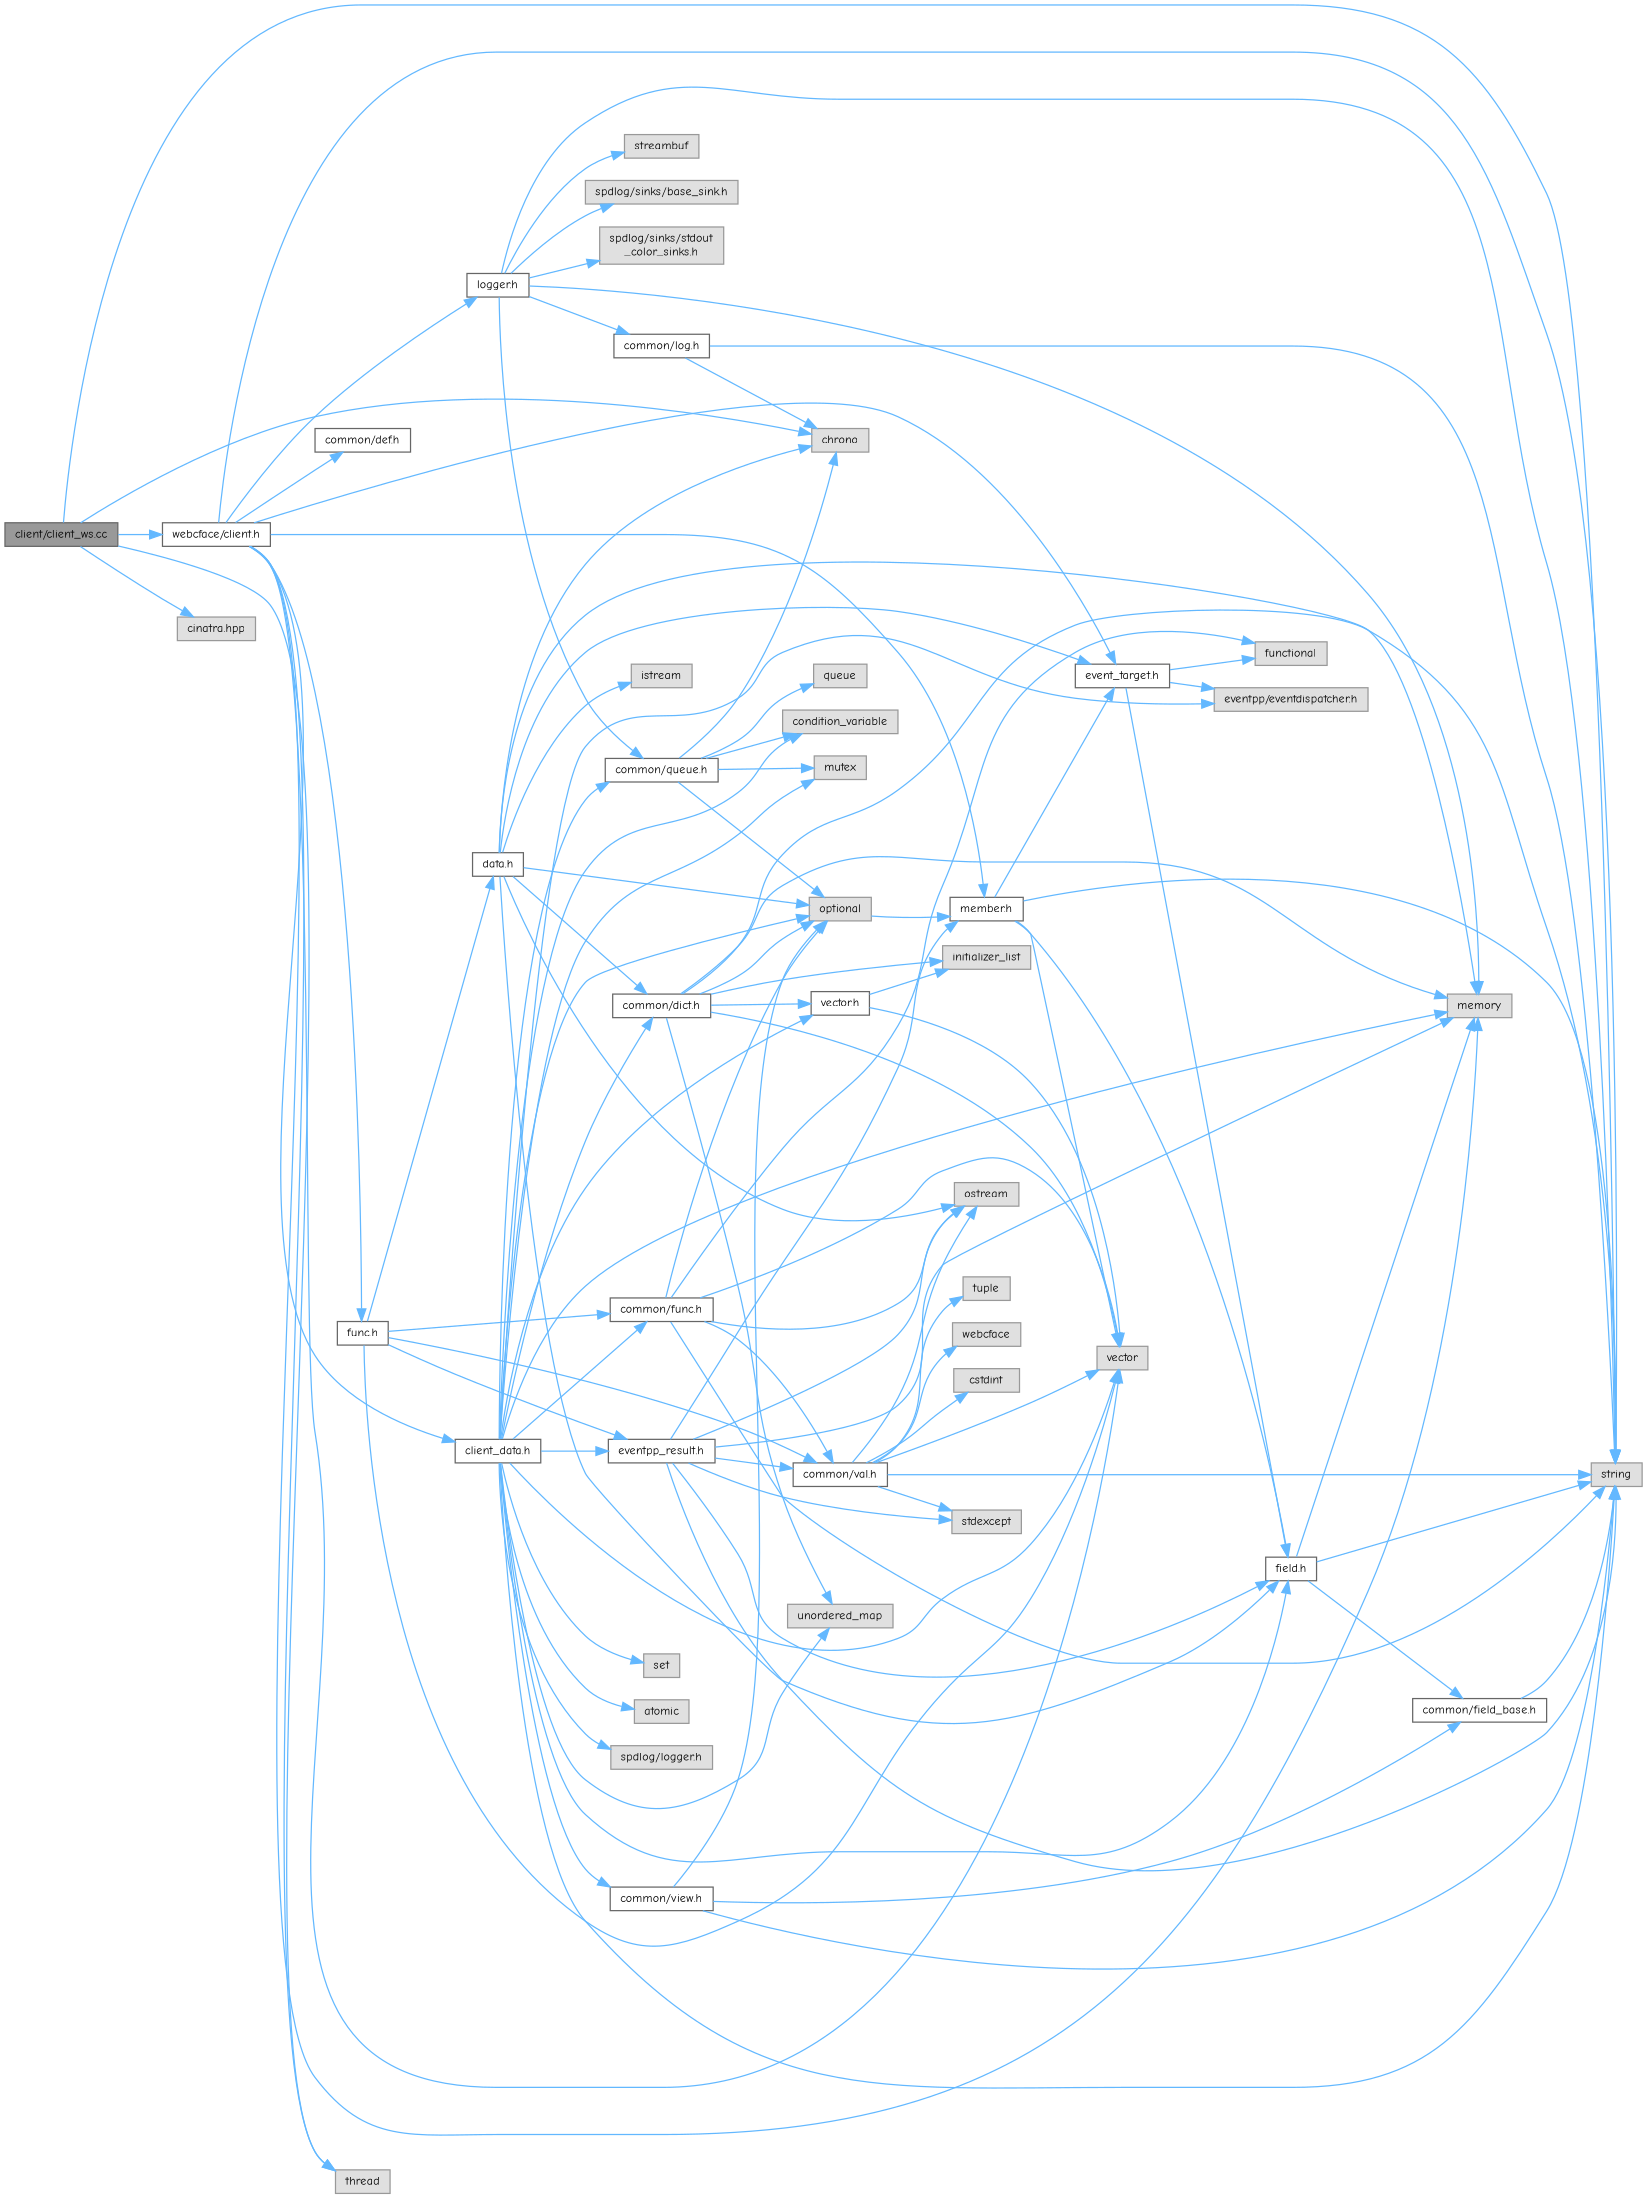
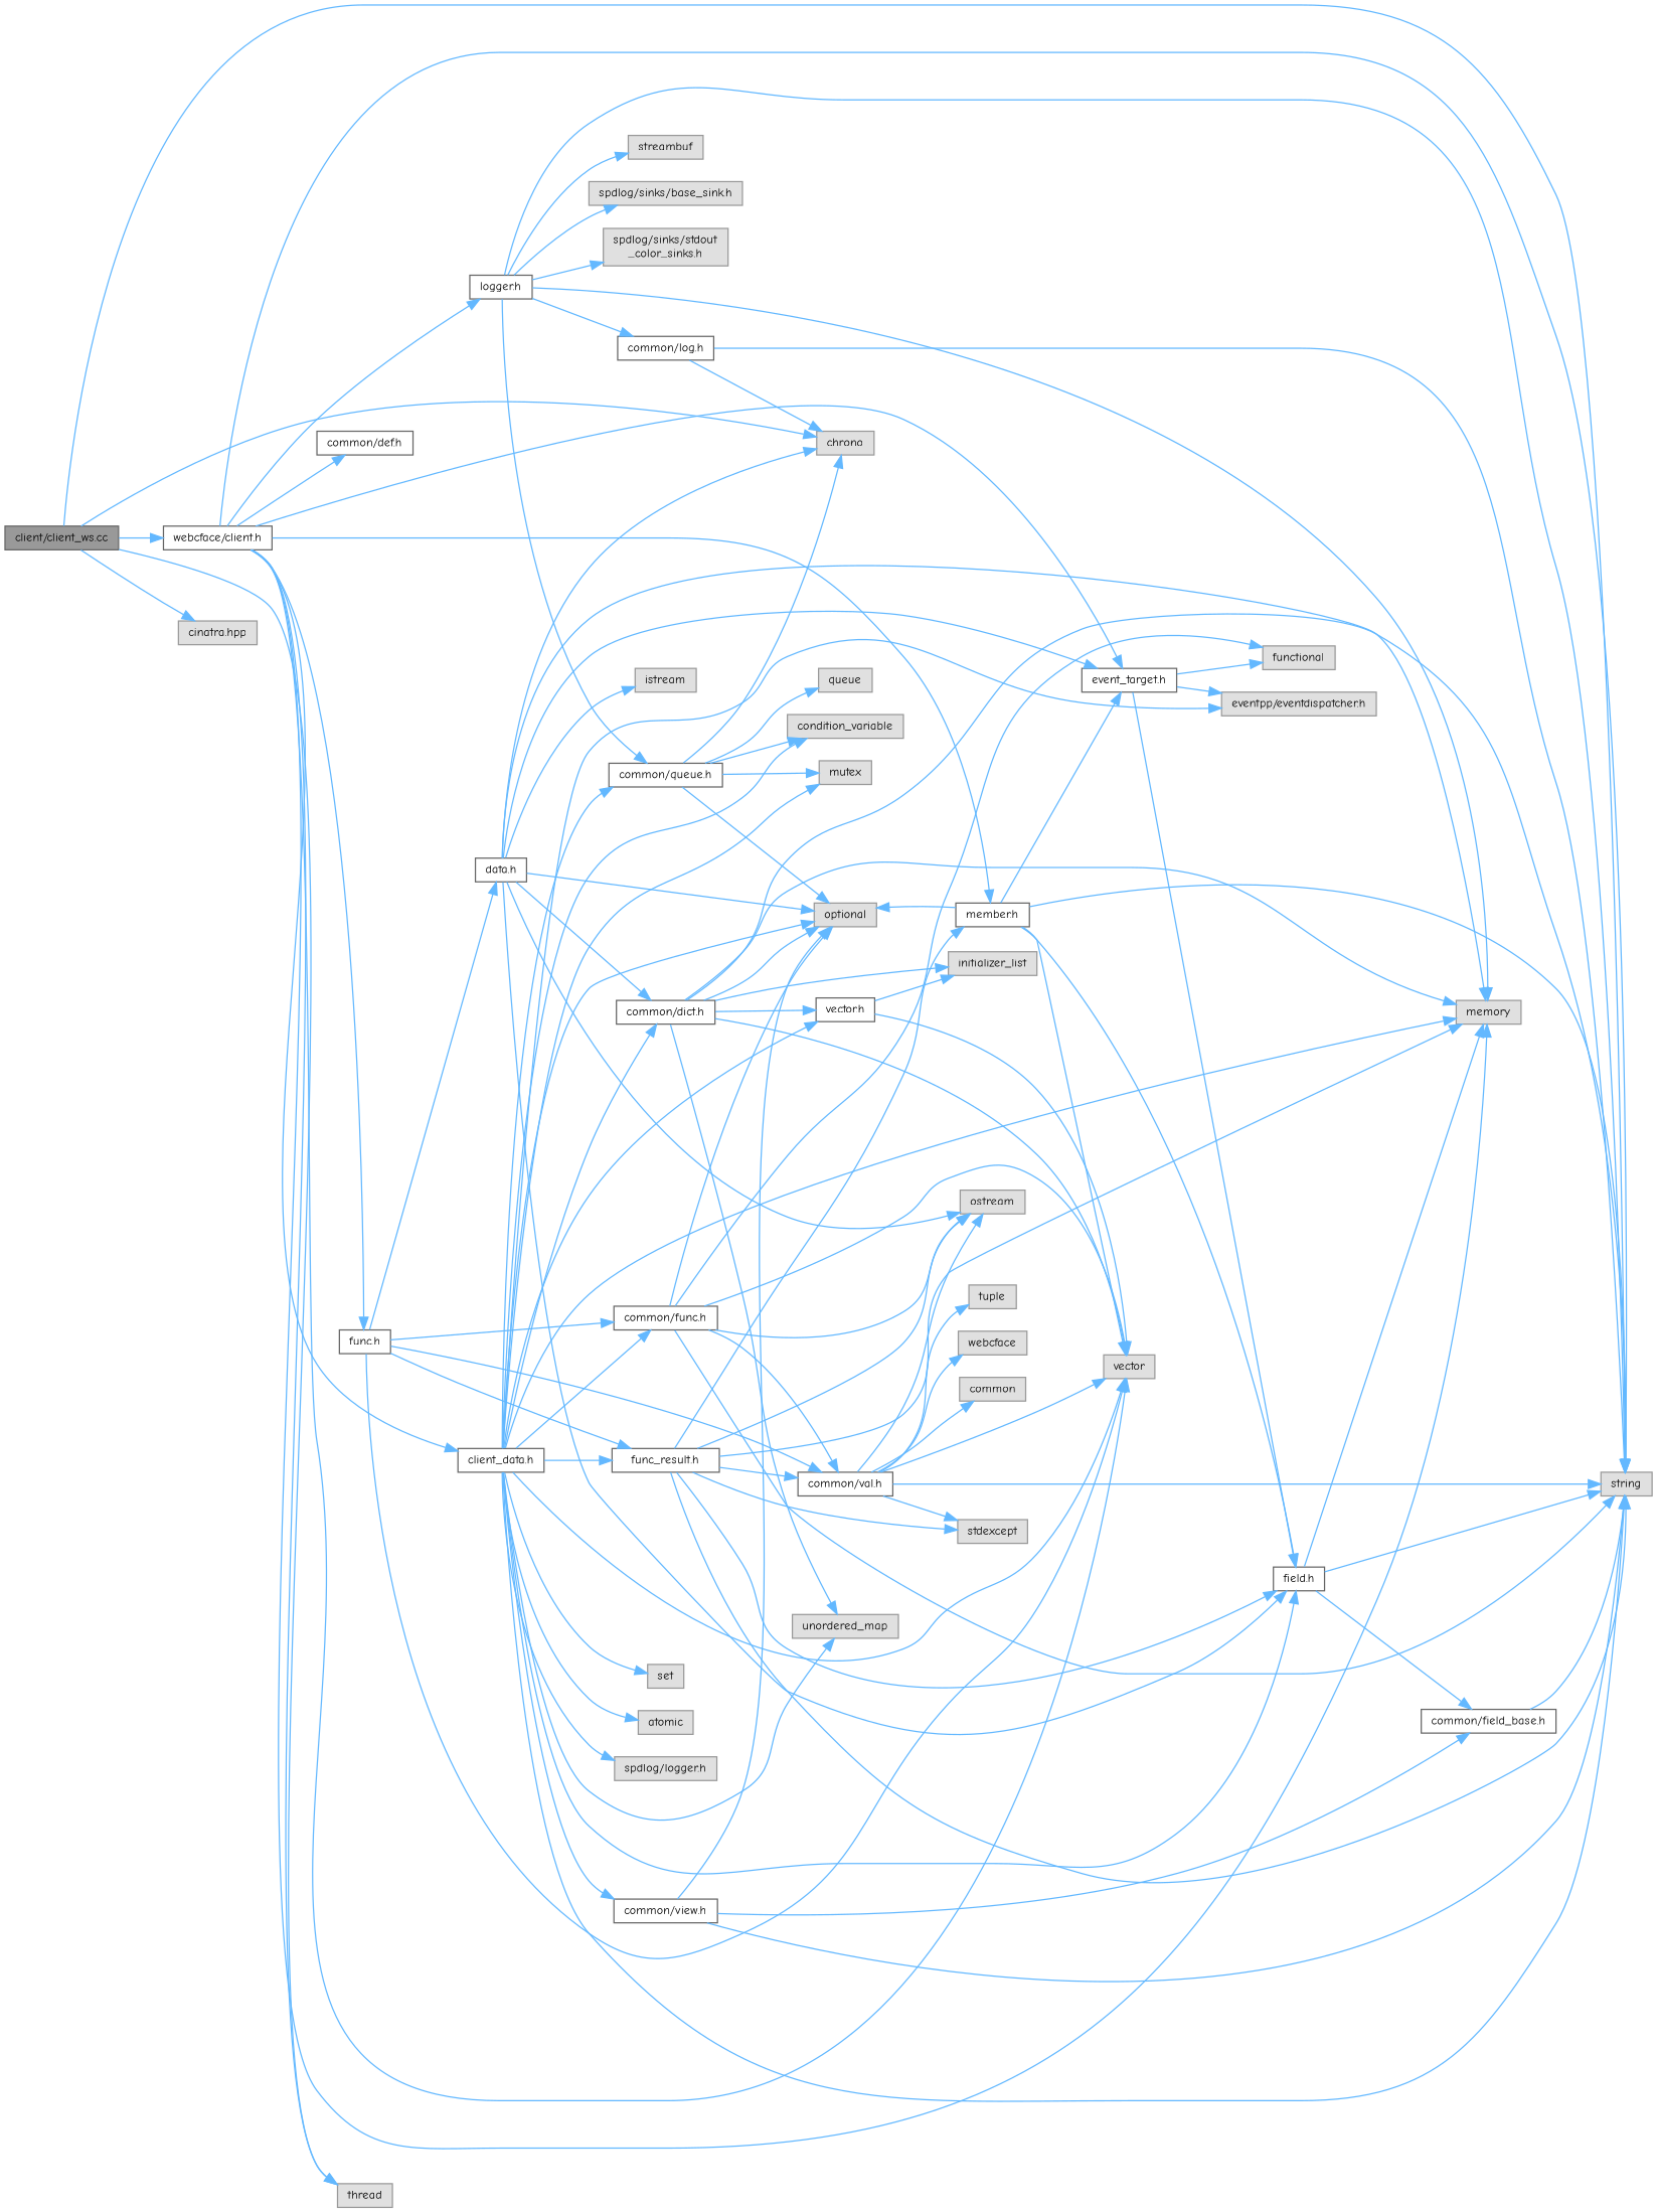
  digraph {
    fontname="Comic Neue"
    rankdir=LR
    node [color=grey60 fillcolor="#E0E0E0" fontname="Comic Neue" fontsize=10 shape=box style=filled]
    edge [color=steelblue1 fontname="Comic Neue" fontsize=10 labelfontname=Helvetica labelfontsize=10 style=solid]
    n1 [color=gray40 fillcolor=grey60 fontcolor=black height=0.2 label="client/client_ws.cc" width=0.4]
    n2 [color=grey40 fillcolor=white height=0.2 label="webcface/client.h" width=0.4]
    n3 [height=0.2 label=string width=0.4]
    n4 [height=0.2 label=thread width=0.4]
    n5 [height=0.2 label=chrono width=0.4]
    n6 [height=0.2 label="cinatra.hpp" width=0.4]
    n7 [height=0.2 label=memory width=0.4]
    n8 [height=0.2 label=vector width=0.4]
    n9 [color=grey40 fillcolor=white height=0.2 label="client_data.h" width=0.4]
    n10 [color=grey40 fillcolor=white height=0.2 label="member.h" width=0.4]
    n11 [color=grey40 fillcolor=white height=0.2 label="event_target.h" width=0.4]
    n12 [color=grey40 fillcolor=white height=0.2 label="logger.h" width=0.4]
    n13 [color=grey40 fillcolor=white height=0.2 label="func.h" width=0.4]
    n14 [color=grey40 fillcolor=white height=0.2 label="common/def.h" width=0.4]
    n15 [height=0.2 label=unordered_map width=0.4]
    n16 [height=0.2 label=set width=0.4]
    n17 [height=0.2 label=mutex width=0.4]
    n18 [height=0.2 label=condition_variable width=0.4]
    n19 [height=0.2 label=optional width=0.4]
    n20 [height=0.2 label=atomic width=0.4]
    n21 [height=0.2 label="eventpp/eventdispatcher.h" width=0.4]
    n22 [height=0.2 label="spdlog/logger.h" width=0.4]
-   n23 [color=grey40 fillcolor=white height=0.2 label="eventpp_result.h" width=0.4]
+   n23 [color=grey40 fillcolor=white height=0.2 label="func_result.h" width=0.4]
    n24 [color=grey40 fillcolor=white height=0.2 label="field.h" width=0.4]
    n25 [color=grey40 fillcolor=white height=0.2 label="common/func.h" width=0.4]
    n26 [color=grey40 fillcolor=white height=0.2 label="common/queue.h" width=0.4]
    n27 [color=grey40 fillcolor=white height=0.2 label="common/view.h" width=0.4]
    n28 [color=grey40 fillcolor=white height=0.2 label="common/dict.h" width=0.4]
    n29 [color=grey40 fillcolor=white height=0.2 label="vector.h" width=0.4]
    n30 [height=0.2 label=functional width=0.4]
    n31 [height=0.2 label=streambuf width=0.4]
    n32 [height=0.2 label="spdlog/sinks/base_sink.h" width=0.4]
    n33 [height=0.2 label="spdlog/sinks/stdout\l_color_sinks.h" width=0.4]
    n34 [color=grey40 fillcolor=white height=0.2 label="common/log.h" width=0.4]
    n35 [color=grey40 fillcolor=white height=0.2 label="common/val.h" width=0.4]
    n36 [color=grey40 fillcolor=white height=0.2 label="data.h" width=0.4]
    n37 [height=0.2 label=ostream width=0.4]
    n38 [height=0.2 label=stdexcept width=0.4]
    n39 [color=grey40 fillcolor=white height=0.2 label="common/field_base.h" width=0.4]
    n40 [height=0.2 label=queue width=0.4]
    n41 [height=0.2 label=initializer_list width=0.4]
    n42 [height=0.2 label=tuple width=0.4]
    n43 [height=0.2 label=webcface width=0.4]
-   n44 [height=0.2 label=cstdint width=0.4]
+   n44 [height=0.2 label=common width=0.4]
    n45 [height=0.2 label=istream width=0.4]
    n1 -> n2
    n1 -> n3
    n1 -> n4
    n1 -> n5
    n1 -> n6
    n2 -> n3
    n2 -> n4
    n2 -> n7
    n2 -> n8
    n2 -> n9
    n2 -> n10
    n2 -> n11
    n2 -> n12
    n2 -> n13
    n2 -> n14
    n9 -> n3
    n9 -> n7
    n9 -> n8
    n9 -> n15
    n9 -> n16
    n9 -> n17
    n9 -> n18
    n9 -> n19
    n9 -> n20
    n9 -> n21
    n9 -> n22
    n9 -> n23
    n9 -> n24
    n9 -> n25
    n9 -> n26
    n9 -> n27
    n9 -> n28
    n9 -> n29
    n10 -> n3
    n10 -> n8
    n10 -> n11
-   n19 -> n10
+   n10 -> n19
    n10 -> n24
    n11 -> n21
    n11 -> n24
    n11 -> n30
    n12 -> n3
    n12 -> n7
    n12 -> n26
    n12 -> n31
    n12 -> n32
    n12 -> n33
    n12 -> n34
    n13 -> n8
    n13 -> n23
    n13 -> n25
    n13 -> n35
    n13 -> n36
    n23 -> n3
    n23 -> n7
    n23 -> n10
    n23 -> n24
    n23 -> n35
    n23 -> n37
    n23 -> n38
    n24 -> n3
    n24 -> n7
    n24 -> n39
    n25 -> n3
    n25 -> n8
    n25 -> n19
    n25 -> n30
    n25 -> n35
    n25 -> n37
    n26 -> n5
    n26 -> n17
    n26 -> n18
    n26 -> n19
    n26 -> n40
    n27 -> n3
    n27 -> n19
    n27 -> n39
    n28 -> n3
    n28 -> n7
    n28 -> n8
    n28 -> n15
    n28 -> n19
    n28 -> n29
    n28 -> n41
    n29 -> n8
    n29 -> n41
    n34 -> n3
    n34 -> n5
    n35 -> n3
    n35 -> n8
    n35 -> n37
    n35 -> n38
    n35 -> n42
    n35 -> n43
    n35 -> n44
    n36 -> n5
    n36 -> n7
    n36 -> n11
    n36 -> n19
    n36 -> n24
    n36 -> n28
    n36 -> n37
    n36 -> n45
    n39 -> n3
  }
